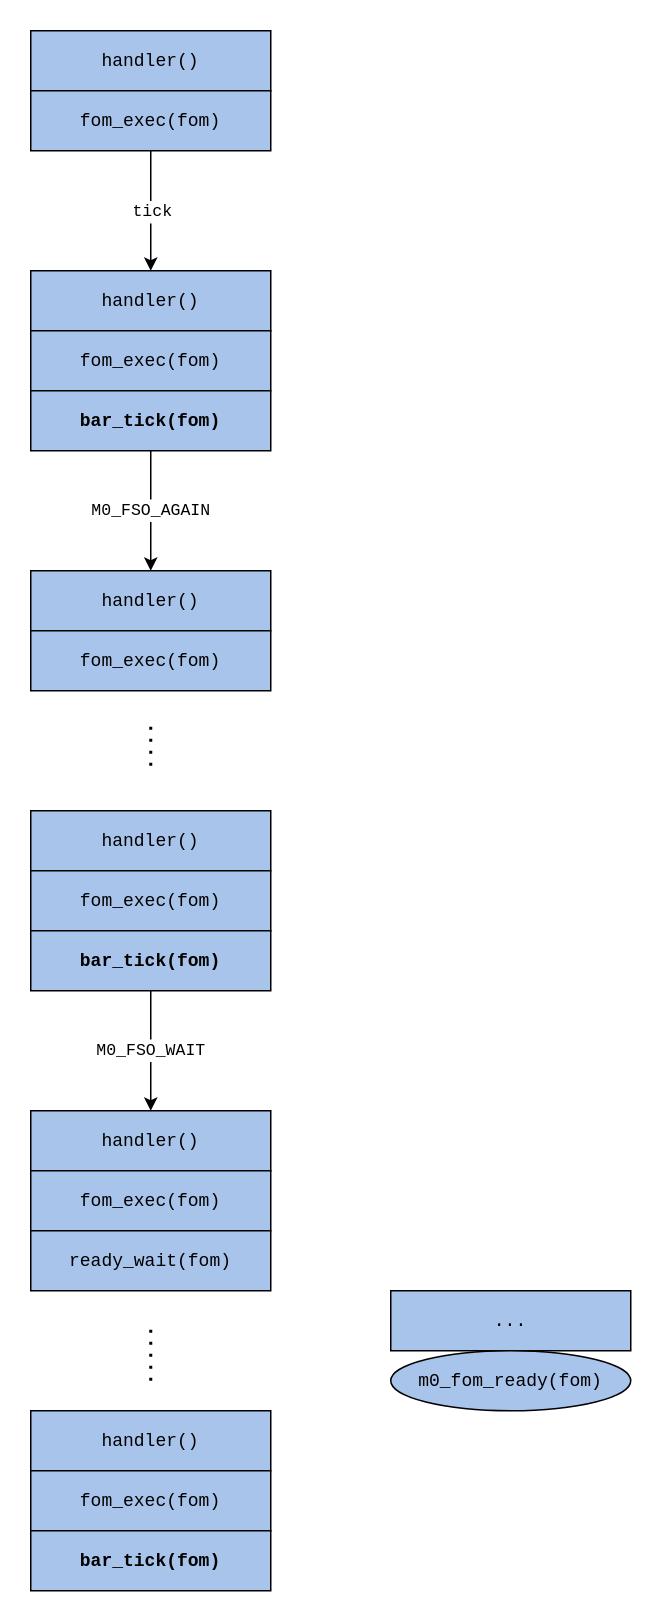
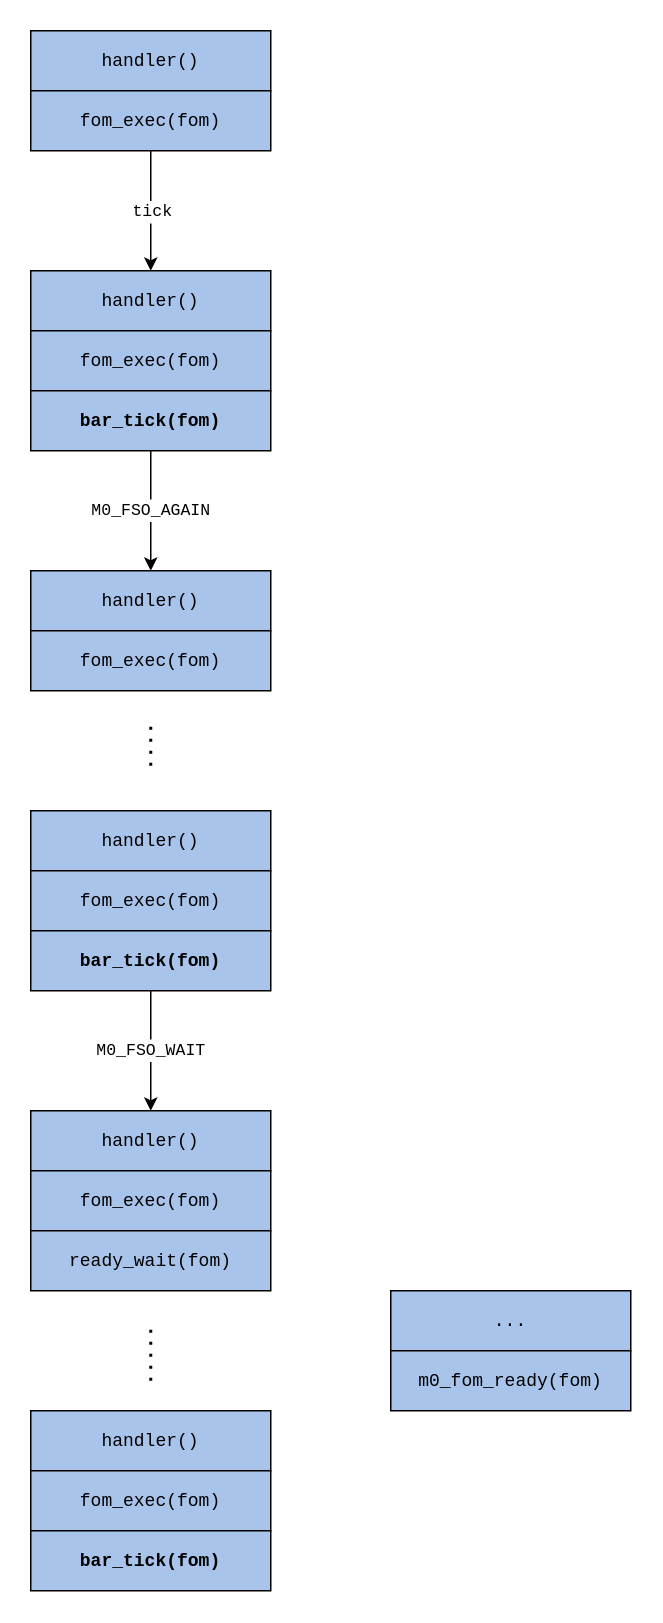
  <mxCell id="0" />
  <mxCell id="1" parent="0" />
  <mxCell id="2" value="&lt;font face=&quot;Courier New&quot;&gt;handler()&lt;/font&gt;" style="rounded=0;whiteSpace=wrap;html=1;fillColor=#A9C4EB;" parent="1" vertex="1"><mxGeometry x="20" y="20" width="160" height="40" as="geometry" /></mxCell>
  <mxCell id="3" value="&lt;font face=&quot;Courier New&quot;&gt;fom_exec(fom)&lt;/font&gt;" style="rounded=0;whiteSpace=wrap;html=1;fillColor=#A9C4EB;" parent="1" vertex="1"><mxGeometry x="20" y="60" width="160" height="40" as="geometry" /></mxCell>
  <mxCell id="4" value="&lt;font face=&quot;Courier New&quot;&gt;handler()&lt;/font&gt;" style="rounded=0;whiteSpace=wrap;html=1;fillColor=#A9C4EB;" vertex="1" parent="1"><mxGeometry x="20" y="180" width="160" height="40" as="geometry" /></mxCell>
  <mxCell id="5" value="&lt;font face=&quot;Courier New&quot;&gt;fom_exec(fom)&lt;/font&gt;" style="rounded=0;whiteSpace=wrap;html=1;fillColor=#A9C4EB;" vertex="1" parent="1"><mxGeometry x="20" y="220" width="160" height="40" as="geometry" /></mxCell>
  <mxCell id="6" value="&lt;font face=&quot;Courier New&quot;&gt;&lt;b&gt;bar_tick(fom)&lt;/b&gt;&lt;/font&gt;" style="rounded=0;whiteSpace=wrap;html=1;fillColor=#A9C4EB;" vertex="1" parent="1"><mxGeometry x="20" y="260" width="160" height="40" as="geometry" /></mxCell>
  <mxCell id="7" value="tick" style="endArrow=classic;html=1;exitX=0.5;exitY=1;exitDx=0;exitDy=0;entryX=0.5;entryY=0;entryDx=0;entryDy=0;" edge="1" parent="1" source="3" target="4"><mxGeometry relative="1" as="geometry"><mxPoint x="190" y="60" as="sourcePoint" /><mxPoint x="290" y="60" as="targetPoint" /></mxGeometry></mxCell>
  <mxCell id="8" value="&lt;font face=&quot;Courier New&quot;&gt;tick&lt;/font&gt;" style="edgeLabel;resizable=0;html=1;align=center;verticalAlign=middle;" connectable="0" vertex="1" parent="7"><mxGeometry relative="1" as="geometry" /></mxCell>
  <mxCell id="9" value="&lt;font face=&quot;Courier New&quot;&gt;handler()&lt;/font&gt;" style="rounded=0;whiteSpace=wrap;html=1;fillColor=#A9C4EB;" vertex="1" parent="1"><mxGeometry x="20" y="380" width="160" height="40" as="geometry" /></mxCell>
  <mxCell id="10" value="&lt;font face=&quot;Courier New&quot;&gt;fom_exec(fom)&lt;/font&gt;" style="rounded=0;whiteSpace=wrap;html=1;fillColor=#A9C4EB;" vertex="1" parent="1"><mxGeometry x="20" y="420" width="160" height="40" as="geometry" /></mxCell>
  <mxCell id="11" value="&lt;font face=&quot;Courier New&quot;&gt;M0_FSO_AGAIN&lt;/font&gt;" style="endArrow=classic;html=1;exitX=0.5;exitY=1;exitDx=0;exitDy=0;entryX=0.5;entryY=0;entryDx=0;entryDy=0;" edge="1" parent="1" source="6" target="9"><mxGeometry relative="1" as="geometry"><mxPoint x="470" y="59" as="sourcePoint" /><mxPoint x="570" y="59" as="targetPoint" /></mxGeometry></mxCell>
  <mxCell id="12" value="&lt;font face=&quot;Courier New&quot;&gt;handler()&lt;/font&gt;" style="rounded=0;whiteSpace=wrap;html=1;fillColor=#A9C4EB;" vertex="1" parent="1"><mxGeometry x="20" y="540" width="160" height="40" as="geometry" /></mxCell>
  <mxCell id="13" value="&lt;font face=&quot;Courier New&quot;&gt;fom_exec(fom)&lt;/font&gt;" style="rounded=0;whiteSpace=wrap;html=1;fillColor=#A9C4EB;" vertex="1" parent="1"><mxGeometry x="20" y="580" width="160" height="40" as="geometry" /></mxCell>
  <mxCell id="14" value="" style="endArrow=none;dashed=1;html=1;dashPattern=1 3;strokeWidth=2;" edge="1" parent="1"><mxGeometry width="50" height="50" relative="1" as="geometry"><mxPoint x="100" y="510" as="sourcePoint" /><mxPoint x="100" y="480" as="targetPoint" /></mxGeometry></mxCell>
  <mxCell id="15" value="&lt;font face=&quot;Courier New&quot;&gt;&lt;b&gt;bar_tick(fom)&lt;/b&gt;&lt;/font&gt;" style="rounded=0;whiteSpace=wrap;html=1;fillColor=#A9C4EB;" vertex="1" parent="1"><mxGeometry x="20" y="620" width="160" height="40" as="geometry" /></mxCell>
  <mxCell id="16" value="&lt;font face=&quot;Courier New&quot;&gt;handler()&lt;/font&gt;" style="rounded=0;whiteSpace=wrap;html=1;fillColor=#A9C4EB;" vertex="1" parent="1"><mxGeometry x="20" y="740" width="160" height="40" as="geometry" /></mxCell>
  <mxCell id="17" value="&lt;font face=&quot;Courier New&quot;&gt;fom_exec(fom)&lt;/font&gt;" style="rounded=0;whiteSpace=wrap;html=1;fillColor=#A9C4EB;" vertex="1" parent="1"><mxGeometry x="20" y="780" width="160" height="40" as="geometry" /></mxCell>
  <mxCell id="18" value="&lt;font face=&quot;Courier New&quot;&gt;M0_FSO_WAIT&lt;/font&gt;" style="endArrow=classic;html=1;exitX=0.5;exitY=1;exitDx=0;exitDy=0;entryX=0.5;entryY=0;entryDx=0;entryDy=0;" edge="1" parent="1" target="16"><mxGeometry relative="1" as="geometry"><mxPoint x="100" y="660" as="sourcePoint" /><mxPoint x="570" y="419" as="targetPoint" /></mxGeometry></mxCell>
  <mxCell id="19" value="" style="endArrow=none;dashed=1;html=1;dashPattern=1 3;strokeWidth=2;" edge="1" parent="1"><mxGeometry width="50" height="50" relative="1" as="geometry"><mxPoint x="100" y="920" as="sourcePoint" /><mxPoint x="100" y="880" as="targetPoint" /></mxGeometry></mxCell>
  <mxCell id="20" value="&lt;font face=&quot;Courier New&quot;&gt;...&lt;/font&gt;" style="rounded=0;whiteSpace=wrap;html=1;fillColor=#A9C4EB;" vertex="1" parent="1"><mxGeometry x="260" y="860" width="160" height="40" as="geometry" /></mxCell>
- <mxCell id="21" value="&lt;font face=&quot;Courier New&quot;&gt;m0_fom_ready(fom)&lt;/font&gt;" style="ellipse;whiteSpace=wrap;html=1;fillColor=#A9C4EB;" vertex="1" parent="1"><mxGeometry x="260" y="900" width="160" height="40" as="geometry" /></mxCell>
+ <mxCell id="21" value="&lt;font face=&quot;Courier New&quot;&gt;m0_fom_ready(fom)&lt;/font&gt;" style="rounded=0;whiteSpace=wrap;html=1;fillColor=#A9C4EB;" vertex="1" parent="1"><mxGeometry x="260" y="900" width="160" height="40" as="geometry" /></mxCell>
  <mxCell id="22" value="&lt;font face=&quot;Courier New&quot;&gt;ready_wait(fom)&lt;/font&gt;" style="rounded=0;whiteSpace=wrap;html=1;fillColor=#A9C4EB;" vertex="1" parent="1"><mxGeometry x="20" y="820" width="160" height="40" as="geometry" /></mxCell>
  <mxCell id="23" value="&lt;font face=&quot;Courier New&quot;&gt;handler()&lt;/font&gt;" style="rounded=0;whiteSpace=wrap;html=1;fillColor=#A9C4EB;" vertex="1" parent="1"><mxGeometry x="20" y="940" width="160" height="40" as="geometry" /></mxCell>
  <mxCell id="24" value="&lt;font face=&quot;Courier New&quot;&gt;fom_exec(fom)&lt;/font&gt;" style="rounded=0;whiteSpace=wrap;html=1;fillColor=#A9C4EB;" vertex="1" parent="1"><mxGeometry x="20" y="980" width="160" height="40" as="geometry" /></mxCell>
  <mxCell id="25" value="&lt;font face=&quot;Courier New&quot;&gt;&lt;b&gt;bar_tick(fom)&lt;/b&gt;&lt;/font&gt;" style="rounded=0;whiteSpace=wrap;html=1;fillColor=#A9C4EB;" vertex="1" parent="1"><mxGeometry x="20" y="1020" width="160" height="40" as="geometry" /></mxCell>
